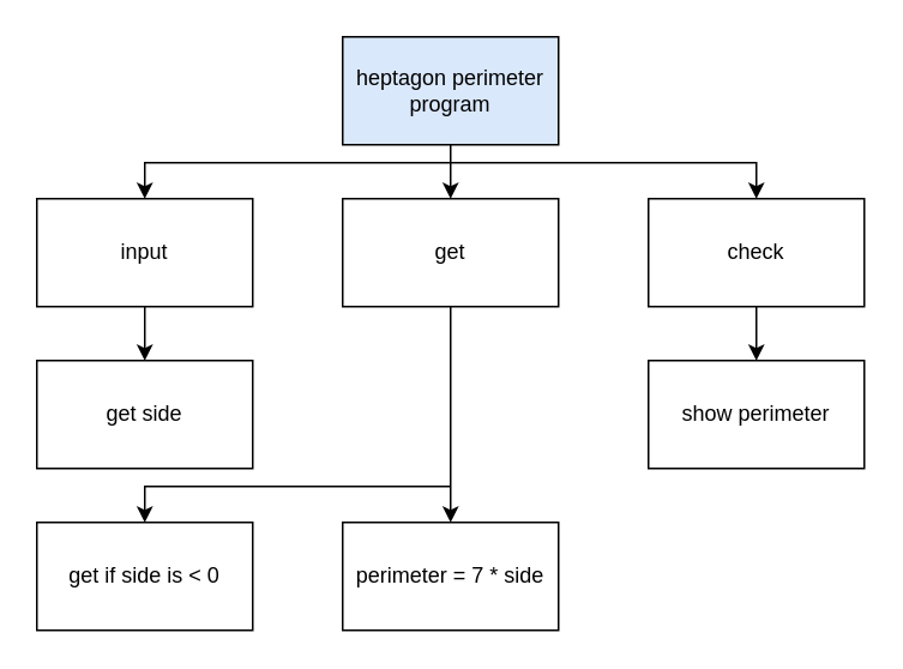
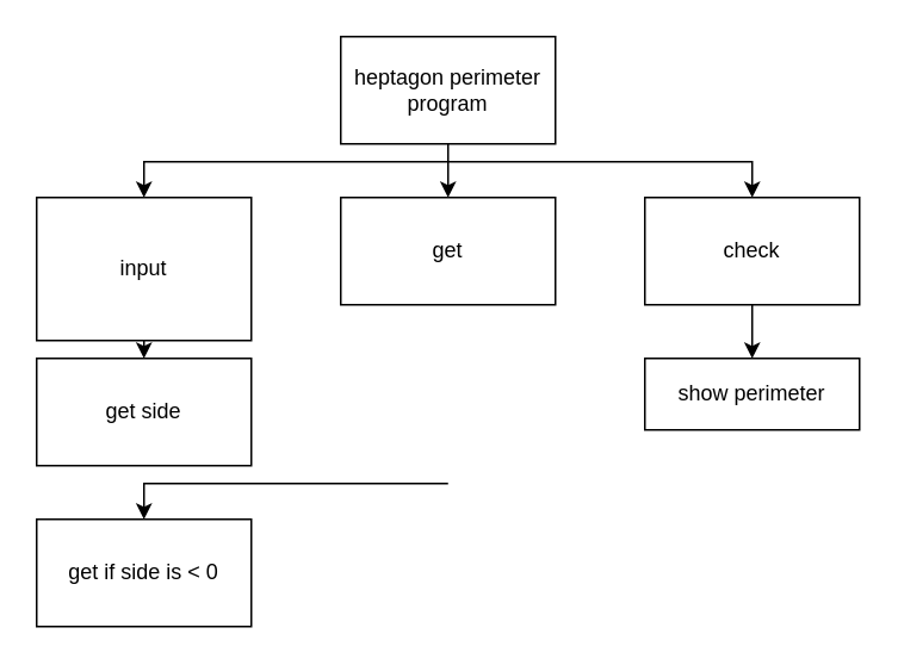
  <mxCell id="0" />
  <mxCell id="1" parent="0" />
  <mxCell id="2" style="edgeStyle=none;html=1;exitX=0.5;exitY=1;exitDx=0;exitDy=0;" edge="1" parent="1" source="5" target="8"><mxGeometry relative="1" as="geometry" /></mxCell>
  <mxCell id="3" style="edgeStyle=none;html=1;entryX=0.5;entryY=0;entryDx=0;entryDy=0;rounded=0;" edge="1" parent="1" target="12"><mxGeometry relative="1" as="geometry"><mxPoint x="250" y="90" as="sourcePoint" /><Array as="points"><mxPoint x="80" y="90" /></Array></mxGeometry></mxCell>
  <mxCell id="4" style="edgeStyle=none;rounded=0;html=1;entryX=0.5;entryY=0;entryDx=0;entryDy=0;" edge="1" parent="1" target="10"><mxGeometry relative="1" as="geometry"><mxPoint x="250" y="90" as="sourcePoint" /><Array as="points"><mxPoint x="420" y="90" /></Array></mxGeometry></mxCell>
- <mxCell id="5" value="heptagon perimeter program" style="whiteSpace=wrap;html=1;fillColor=#dae8fc;" vertex="1" parent="1"><mxGeometry x="190" y="20" width="120" height="60" as="geometry" /></mxCell>
- <mxCell id="6" style="edgeStyle=none;rounded=0;html=1;exitX=0.5;exitY=1;exitDx=0;exitDy=0;" edge="1" parent="1" source="8" target="15"><mxGeometry relative="1" as="geometry" /></mxCell>
+ <mxCell id="5" value="heptagon perimeter program" style="whiteSpace=wrap;html=1;" vertex="1" parent="1"><mxGeometry x="190" y="20" width="120" height="60" as="geometry" /></mxCell>
  <mxCell id="7" style="edgeStyle=none;rounded=0;html=1;entryX=0.5;entryY=0;entryDx=0;entryDy=0;" edge="1" parent="1" target="14"><mxGeometry relative="1" as="geometry"><mxPoint x="250" y="270" as="sourcePoint" /><Array as="points"><mxPoint x="80" y="270" /></Array></mxGeometry></mxCell>
  <mxCell id="8" value="get" style="whiteSpace=wrap;html=1;" vertex="1" parent="1"><mxGeometry x="190" y="110" width="120" height="60" as="geometry" /></mxCell>
  <mxCell id="9" style="edgeStyle=none;rounded=0;html=1;exitX=0.5;exitY=1;exitDx=0;exitDy=0;entryX=0.5;entryY=0;entryDx=0;entryDy=0;" edge="1" parent="1" source="10" target="16"><mxGeometry relative="1" as="geometry" /></mxCell>
  <mxCell id="10" value="check" style="whiteSpace=wrap;html=1;" vertex="1" parent="1"><mxGeometry x="360" y="110" width="120" height="60" as="geometry" /></mxCell>
  <mxCell id="11" style="edgeStyle=none;rounded=0;html=1;exitX=0.5;exitY=1;exitDx=0;exitDy=0;entryX=0.5;entryY=0;entryDx=0;entryDy=0;" edge="1" parent="1" source="12" target="13"><mxGeometry relative="1" as="geometry" /></mxCell>
- <mxCell id="12" value="input" style="whiteSpace=wrap;html=1;" vertex="1" parent="1"><mxGeometry x="20" y="110" width="120" height="60" as="geometry" /></mxCell>
+ <mxCell id="12" value="input" style="whiteSpace=wrap;html=1;" vertex="1" parent="1"><mxGeometry x="20" y="110" width="120" height="80" as="geometry" /></mxCell>
  <mxCell id="13" value="get side" style="whiteSpace=wrap;html=1;" vertex="1" parent="1"><mxGeometry x="20" y="200" width="120" height="60" as="geometry" /></mxCell>
  <mxCell id="14" value="get if side is &amp;lt; 0" style="whiteSpace=wrap;html=1;" vertex="1" parent="1"><mxGeometry x="20" y="290" width="120" height="60" as="geometry" /></mxCell>
- <mxCell id="15" value="perimeter = 7 * side" style="whiteSpace=wrap;html=1;" vertex="1" parent="1"><mxGeometry x="190" y="290" width="120" height="60" as="geometry" /></mxCell>
- <mxCell id="16" value="show perimeter" style="whiteSpace=wrap;html=1;" vertex="1" parent="1"><mxGeometry x="360" y="200" width="120" height="60" as="geometry" /></mxCell>
+ <mxCell id="16" value="show perimeter" style="whiteSpace=wrap;html=1;" vertex="1" parent="1"><mxGeometry x="360" y="200" width="120" height="40" as="geometry" /></mxCell>
